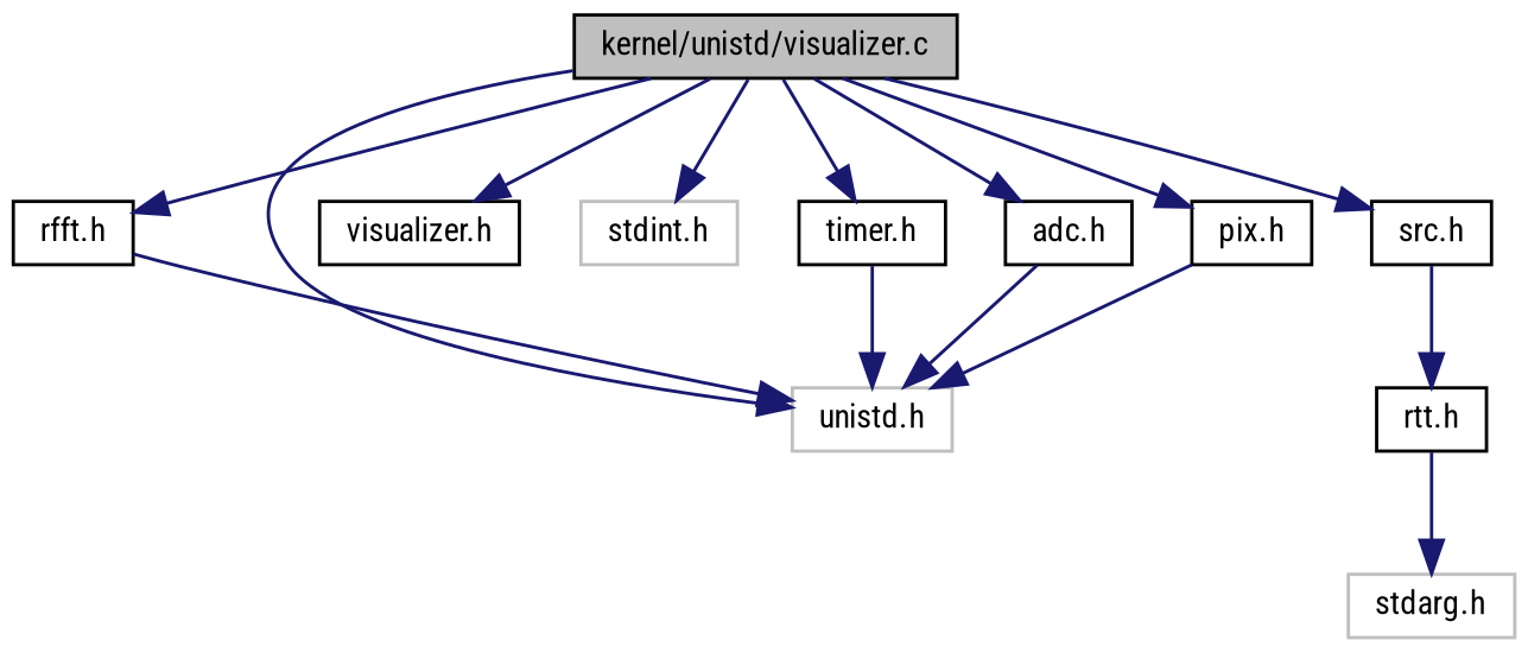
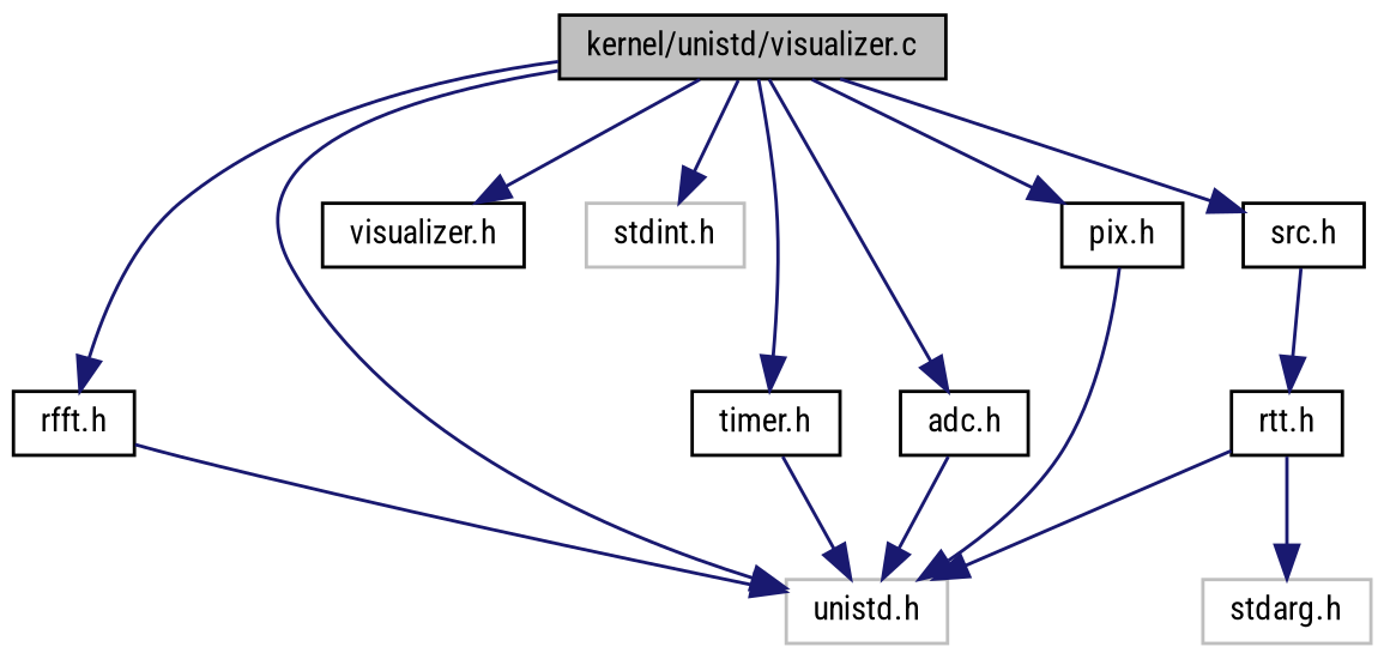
  digraph {
    fontname="Roboto Condensed"
    node [color=black fillcolor=white fontname="Roboto Condensed" fontsize=10 shape=record style=filled]
    edge [color=midnightblue fontname="Roboto Condensed" fontsize=10 labelfontname=Helvetica labelfontsize=10 style=solid]
    n1 [fillcolor=grey75 fontcolor=black height=0.2 label="kernel/unistd/visualizer.c" width=0.4]
    n2 [height=0.2 label="rfft.h" width=0.4]
    n3 [color=grey75 height=0.2 label="unistd.h" width=0.4]
    n4 [height=0.2 label="visualizer.h" width=0.4]
    n5 [color=grey75 height=0.2 label="stdint.h" width=0.4]
    n6 [height=0.2 label="timer.h" width=0.4]
    n7 [height=0.2 label="adc.h" width=0.4]
    n8 [height=0.2 label="pix.h" width=0.4]
    n9 [height=0.2 label="src.h" width=0.4]
    n10 [height=0.2 label="rtt.h" width=0.4]
    n11 [color=grey75 height=0.2 label="stdarg.h" width=0.4]
    n1 -> n2
    n1 -> n3
    n1 -> n4
    n1 -> n5
    n1 -> n6
    n1 -> n7
    n1 -> n8
    n1 -> n9
    n2 -> n3
    n6 -> n3
    n7 -> n3
    n8 -> n3
    n9 -> n10
+   n10 -> n3
    n10 -> n11
  }
